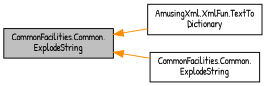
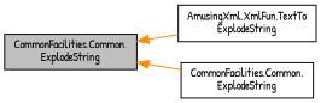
  digraph {
    rankdir=LR
    fontname="Patrick Hand"
    node [color=black fillcolor=white fontname="Patrick Hand" fontsize=10 shape=record style=filled]
    edge [color=darkorange dir=back fontname="Patrick Hand" fontsize=10 labelfontname="FreeSans.ttf" labelfontsize=10 style=solid]
    n1 [fillcolor=grey75 fontcolor=black height=0.2 label="CommonFacilities.Common.\lExplodeString" width=0.4]
-   n2 [height=0.2 label="AmusingXml.XmlFun.TextTo\lDictionary" width=0.4]
+   n2 [height=0.2 label="AmusingXml.XmlFun.TextTo\lExplodeString" width=0.4]
    n3 [height=0.2 label="CommonFacilities.Common.\lExplodeString" width=0.4]
    n1 -> n2
    n1 -> n3
  }
